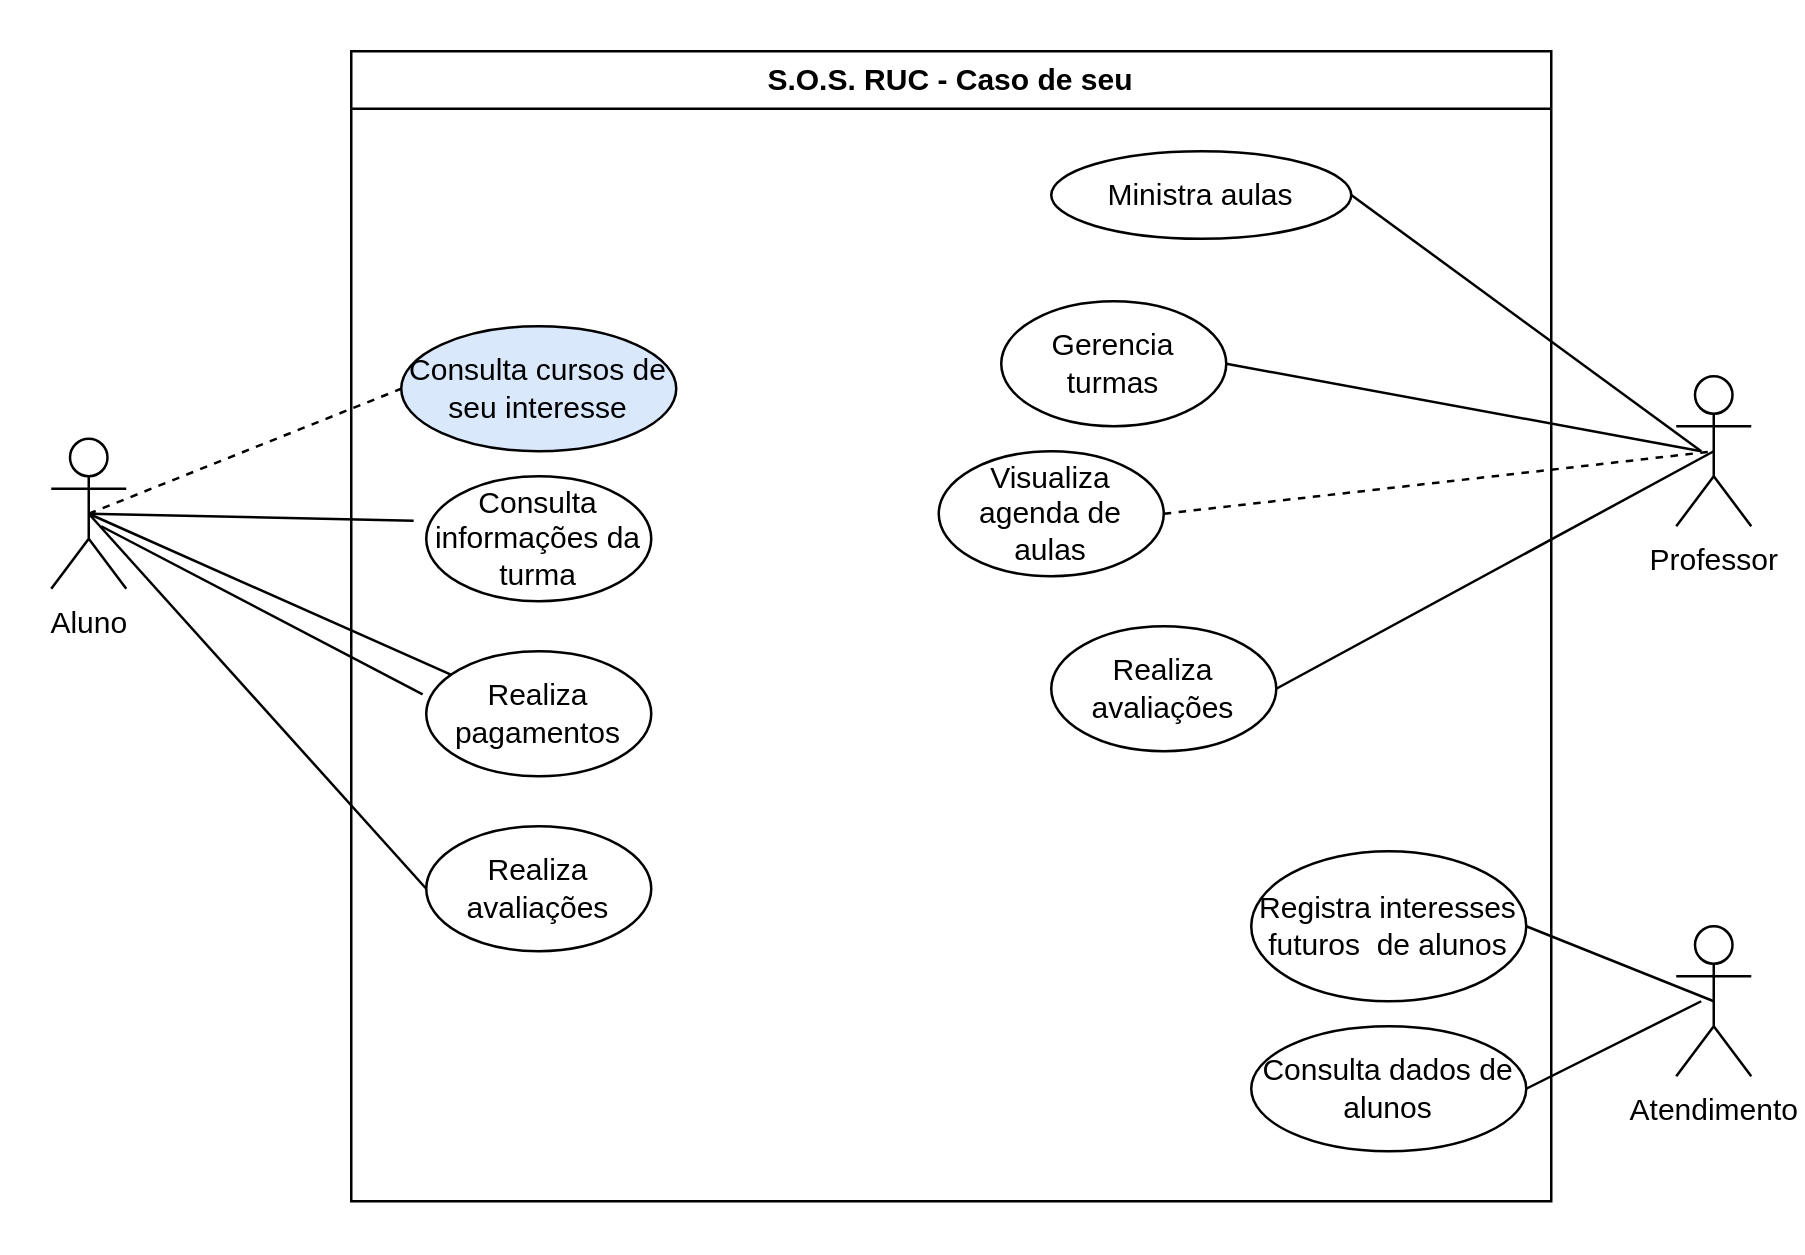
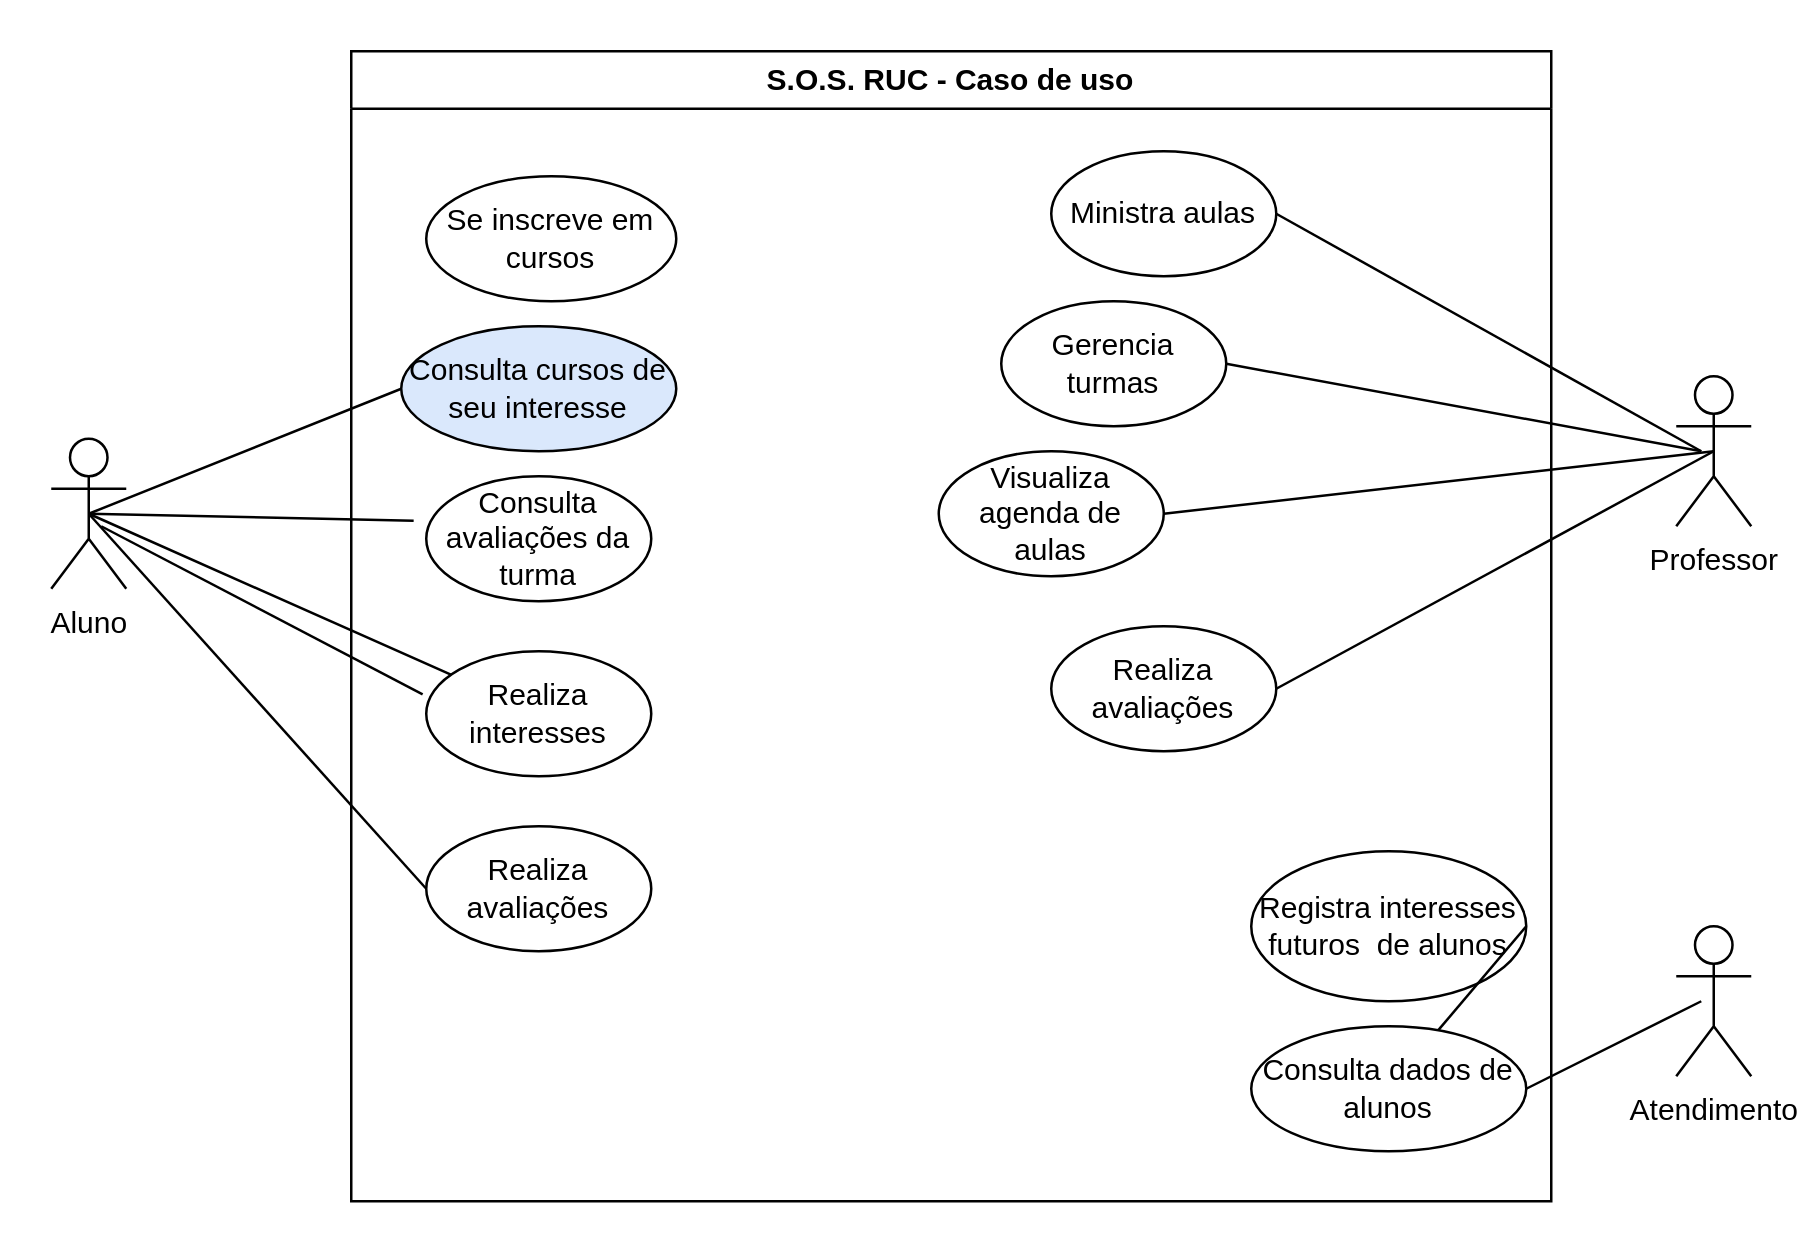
  <mxCell id="0" />
  <mxCell id="1" parent="0" />
- <mxCell id="2" value="S.O.S. RUC - Caso de seu" style="swimlane;whiteSpace=wrap;html=1;" vertex="1" parent="1"><mxGeometry x="140" y="20" width="480" height="460" as="geometry" /></mxCell>
+ <mxCell id="2" value="S.O.S. RUC - Caso de uso" style="swimlane;whiteSpace=wrap;html=1;" vertex="1" parent="1"><mxGeometry x="140" y="20" width="480" height="460" as="geometry" /></mxCell>
+ <mxCell id="3" value="Se inscreve em cursos" style="ellipse;whiteSpace=wrap;html=1;" vertex="1" parent="2"><mxGeometry x="30" y="50" width="100" height="50" as="geometry" /></mxCell>
  <mxCell id="4" value="Consulta cursos de seu interesse" style="ellipse;whiteSpace=wrap;html=1;fillColor=#dae8fc;" vertex="1" parent="2"><mxGeometry x="20" y="110" width="110" height="50" as="geometry" /></mxCell>
- <mxCell id="5" value="Consulta informações da turma" style="ellipse;whiteSpace=wrap;html=1;" vertex="1" parent="2"><mxGeometry x="30" y="170" width="90" height="50" as="geometry" /></mxCell>
- <mxCell id="6" value="Realiza pagamentos" style="ellipse;whiteSpace=wrap;html=1;" vertex="1" parent="2"><mxGeometry x="30" y="240" width="90" height="50" as="geometry" /></mxCell>
+ <mxCell id="5" value="Consulta avaliações da turma" style="ellipse;whiteSpace=wrap;html=1;" vertex="1" parent="2"><mxGeometry x="30" y="170" width="90" height="50" as="geometry" /></mxCell>
+ <mxCell id="6" value="Realiza interesses" style="ellipse;whiteSpace=wrap;html=1;" vertex="1" parent="2"><mxGeometry x="30" y="240" width="90" height="50" as="geometry" /></mxCell>
  <mxCell id="7" value="Realiza avaliações" style="ellipse;whiteSpace=wrap;html=1;" vertex="1" parent="2"><mxGeometry x="30" y="310" width="90" height="50" as="geometry" /></mxCell>
- <mxCell id="8" value="Ministra aulas" style="ellipse;whiteSpace=wrap;html=1;" vertex="1" parent="2"><mxGeometry x="280" y="40" width="120" height="35" as="geometry" /></mxCell>
+ <mxCell id="8" value="Ministra aulas" style="ellipse;whiteSpace=wrap;html=1;" vertex="1" parent="2"><mxGeometry x="280" y="40" width="90" height="50" as="geometry" /></mxCell>
  <mxCell id="9" value="Gerencia turmas" style="ellipse;whiteSpace=wrap;html=1;" vertex="1" parent="2"><mxGeometry x="260" y="100" width="90" height="50" as="geometry" /></mxCell>
  <mxCell id="10" value="Visualiza agenda de aulas" style="ellipse;whiteSpace=wrap;html=1;" vertex="1" parent="2"><mxGeometry x="235" y="160" width="90" height="50" as="geometry" /></mxCell>
  <mxCell id="11" value="Realiza avaliações" style="ellipse;whiteSpace=wrap;html=1;" vertex="1" parent="2"><mxGeometry x="280" y="230" width="90" height="50" as="geometry" /></mxCell>
  <mxCell id="12" value="Registra interesses futuros&amp;nbsp; de alunos" style="ellipse;whiteSpace=wrap;html=1;" vertex="1" parent="2"><mxGeometry x="360" y="320" width="110" height="60" as="geometry" /></mxCell>
  <mxCell id="13" value="Consulta dados de alunos" style="ellipse;whiteSpace=wrap;html=1;" vertex="1" parent="2"><mxGeometry x="360" y="390" width="110" height="50" as="geometry" /></mxCell>
  <mxCell id="14" value="Aluno" style="shape=umlActor;verticalLabelPosition=bottom;verticalAlign=top;html=1;outlineConnect=0;" vertex="1" parent="1"><mxGeometry x="20" y="175" width="30" height="60" as="geometry" /></mxCell>
  <mxCell id="15" value="" style="endArrow=none;html=1;rounded=0;exitX=0.5;exitY=0.5;exitDx=0;exitDy=0;exitPerimeter=0;" edge="1" parent="1" source="14" target="6"><mxGeometry width="50" height="50" relative="1" as="geometry"><mxPoint x="50" y="190" as="sourcePoint" /><mxPoint x="100" y="140" as="targetPoint" /></mxGeometry></mxCell>
- <mxCell id="16" value="" style="endArrow=none;html=1;rounded=0;entryX=0;entryY=0.5;entryDx=0;entryDy=0;exitX=0.5;exitY=0.5;exitDx=0;exitDy=0;exitPerimeter=0;dashed=1;" edge="1" parent="1" source="14" target="4"><mxGeometry width="50" height="50" relative="1" as="geometry"><mxPoint x="60" y="200" as="sourcePoint" /><mxPoint x="180" y="105" as="targetPoint" /></mxGeometry></mxCell>
+ <mxCell id="16" value="" style="endArrow=none;html=1;rounded=0;entryX=0;entryY=0.5;entryDx=0;entryDy=0;exitX=0.5;exitY=0.5;exitDx=0;exitDy=0;exitPerimeter=0;" edge="1" parent="1" source="14" target="4"><mxGeometry width="50" height="50" relative="1" as="geometry"><mxPoint x="60" y="200" as="sourcePoint" /><mxPoint x="180" y="105" as="targetPoint" /></mxGeometry></mxCell>
  <mxCell id="17" value="" style="endArrow=none;html=1;rounded=0;entryX=-0.056;entryY=0.356;entryDx=0;entryDy=0;entryPerimeter=0;exitX=0.5;exitY=0.5;exitDx=0;exitDy=0;exitPerimeter=0;" edge="1" parent="1" source="14" target="5"><mxGeometry width="50" height="50" relative="1" as="geometry"><mxPoint x="60" y="208" as="sourcePoint" /><mxPoint x="180" y="165" as="targetPoint" /></mxGeometry></mxCell>
  <mxCell id="18" value="" style="endArrow=none;html=1;rounded=0;entryX=-0.016;entryY=0.345;entryDx=0;entryDy=0;entryPerimeter=0;" edge="1" parent="1" target="6"><mxGeometry width="50" height="50" relative="1" as="geometry"><mxPoint x="40" y="210" as="sourcePoint" /><mxPoint x="175" y="218" as="targetPoint" /></mxGeometry></mxCell>
  <mxCell id="19" value="" style="endArrow=none;html=1;rounded=0;entryX=0;entryY=0.5;entryDx=0;entryDy=0;exitX=0.5;exitY=0.5;exitDx=0;exitDy=0;exitPerimeter=0;" edge="1" parent="1" source="14" target="7"><mxGeometry width="50" height="50" relative="1" as="geometry"><mxPoint x="60" y="230" as="sourcePoint" /><mxPoint x="149" y="307" as="targetPoint" /></mxGeometry></mxCell>
  <mxCell id="20" value="Professor" style="shape=umlActor;verticalLabelPosition=bottom;verticalAlign=top;html=1;outlineConnect=0;" vertex="1" parent="1"><mxGeometry x="670" y="150" width="30" height="60" as="geometry" /></mxCell>
  <mxCell id="21" value="" style="endArrow=none;html=1;rounded=0;exitX=1;exitY=0.5;exitDx=0;exitDy=0;" edge="1" parent="1" source="11"><mxGeometry width="50" height="50" relative="1" as="geometry"><mxPoint x="610" y="225" as="sourcePoint" /><mxPoint x="685" y="180" as="targetPoint" /></mxGeometry></mxCell>
- <mxCell id="22" value="" style="endArrow=none;html=1;rounded=0;exitX=1;exitY=0.5;exitDx=0;exitDy=0;entryX=0.5;entryY=0.5;entryDx=0;entryDy=0;entryPerimeter=0;dashed=1;" edge="1" parent="1" source="10" target="20"><mxGeometry width="50" height="50" relative="1" as="geometry"><mxPoint x="520" y="210" as="sourcePoint" /><mxPoint x="650" y="190" as="targetPoint" /></mxGeometry></mxCell>
+ <mxCell id="22" value="" style="endArrow=none;html=1;rounded=0;exitX=1;exitY=0.5;exitDx=0;exitDy=0;entryX=0.5;entryY=0.5;entryDx=0;entryDy=0;entryPerimeter=0;" edge="1" parent="1" source="10" target="20"><mxGeometry width="50" height="50" relative="1" as="geometry"><mxPoint x="520" y="210" as="sourcePoint" /><mxPoint x="650" y="190" as="targetPoint" /></mxGeometry></mxCell>
  <mxCell id="23" value="" style="endArrow=none;html=1;rounded=0;exitX=1;exitY=0.5;exitDx=0;exitDy=0;" edge="1" parent="1" source="9"><mxGeometry width="50" height="50" relative="1" as="geometry"><mxPoint x="520" y="180" as="sourcePoint" /><mxPoint x="680" y="180" as="targetPoint" /></mxGeometry></mxCell>
  <mxCell id="24" value="" style="endArrow=none;html=1;rounded=0;exitX=1;exitY=0.5;exitDx=0;exitDy=0;" edge="1" parent="1" source="8"><mxGeometry width="50" height="50" relative="1" as="geometry"><mxPoint x="520" y="155" as="sourcePoint" /><mxPoint x="680" y="180" as="targetPoint" /></mxGeometry></mxCell>
  <mxCell id="25" value="Atendimento" style="shape=umlActor;verticalLabelPosition=bottom;verticalAlign=top;html=1;outlineConnect=0;" vertex="1" parent="1"><mxGeometry x="670" y="370" width="30" height="60" as="geometry" /></mxCell>
- <mxCell id="26" value="" style="endArrow=none;html=1;rounded=0;entryX=0.5;entryY=0.5;entryDx=0;entryDy=0;entryPerimeter=0;exitX=1;exitY=0.5;exitDx=0;exitDy=0;" edge="1" parent="1" source="12" target="25"><mxGeometry width="50" height="50" relative="1" as="geometry"><mxPoint x="360" y="270" as="sourcePoint" /><mxPoint x="400" y="220" as="targetPoint" /></mxGeometry></mxCell>
+ <mxCell id="26" value="" style="endArrow=none;html=1;rounded=0;exitX=1;exitY=0.5;exitDx=0;exitDy=0;" edge="1" parent="1" source="12" target="13"><mxGeometry width="50" height="50" relative="1" as="geometry"><mxPoint x="360" y="270" as="sourcePoint" /><mxPoint x="400" y="220" as="targetPoint" /></mxGeometry></mxCell>
  <mxCell id="27" value="" style="endArrow=none;html=1;rounded=0;exitX=1;exitY=0.5;exitDx=0;exitDy=0;" edge="1" parent="1" source="13"><mxGeometry width="50" height="50" relative="1" as="geometry"><mxPoint x="560" y="380" as="sourcePoint" /><mxPoint x="680" y="400" as="targetPoint" /></mxGeometry></mxCell>
